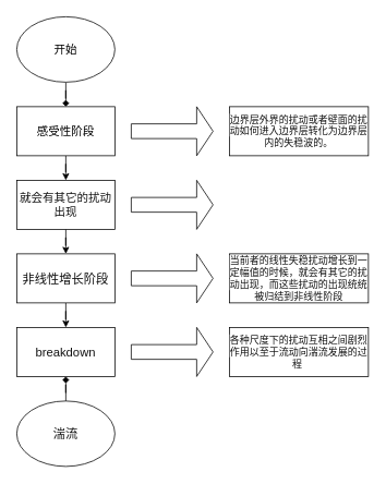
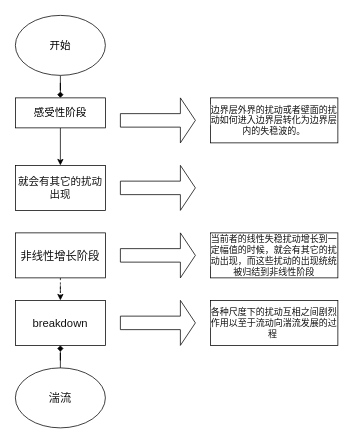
  <mxCell id="0" />
  <mxCell id="1" parent="0" />
  <mxCell id="2" value="" style="edgeStyle=orthogonalEdgeStyle;rounded=0;orthogonalLoop=1;jettySize=auto;html=1;endArrow=diamond;" edge="1" parent="1" source="3" target="5"><mxGeometry relative="1" as="geometry" /></mxCell>
  <mxCell id="3" value="&lt;font style=&quot;font-size: 14px&quot;&gt;开始&lt;/font&gt;" style="ellipse;whiteSpace=wrap;html=1;" vertex="1" parent="1"><mxGeometry x="20" y="20" width="120" height="80" as="geometry" /></mxCell>
  <mxCell id="4" value="" style="edgeStyle=orthogonalEdgeStyle;rounded=0;orthogonalLoop=1;jettySize=auto;html=1;" edge="1" parent="1" source="5" target="9"><mxGeometry relative="1" as="geometry" /></mxCell>
- <mxCell id="5" value="&lt;font style=&quot;font-size: 14px&quot;&gt;感受性阶段&lt;/font&gt;" style="rounded=0;whiteSpace=wrap;html=1;" vertex="1" parent="1"><mxGeometry x="20" y="130" width="120" height="60" as="geometry" /></mxCell>
+ <mxCell id="5" value="&lt;font style=&quot;font-size: 14px&quot;&gt;感受性阶段&lt;/font&gt;" style="rounded=0;whiteSpace=wrap;html=1;" vertex="1" parent="1"><mxGeometry x="20" y="130" width="120" height="40" as="geometry" /></mxCell>
  <mxCell id="6" value="" style="shape=singleArrow;whiteSpace=wrap;html=1;" vertex="1" parent="1"><mxGeometry x="160" y="130" width="100" height="60" as="geometry" /></mxCell>
  <mxCell id="7" value="&lt;span style=&quot;color: rgb(18 , 18 , 18) ; background-color: rgb(255 , 255 , 255)&quot;&gt;&lt;font style=&quot;font-size: 12px&quot;&gt;边界层外界的扰动或者壁面的扰动如何进入边界层转化为边界层内的失稳波的。&lt;/font&gt;&lt;/span&gt;" style="rounded=0;whiteSpace=wrap;html=1;" vertex="1" parent="1"><mxGeometry x="280" y="130" width="170" height="60" as="geometry" /></mxCell>
- <mxCell id="8" value="" style="edgeStyle=orthogonalEdgeStyle;rounded=0;orthogonalLoop=1;jettySize=auto;html=1;" edge="1" parent="1" source="9" target="12"><mxGeometry relative="1" as="geometry" /></mxCell>
  <mxCell id="9" value="&lt;span style=&quot;color: rgb(18 , 18 , 18) ; background-color: rgb(255 , 255 , 255)&quot;&gt;&lt;font style=&quot;font-size: 14px&quot;&gt;就会有其它的扰动出现&lt;/font&gt;&lt;/span&gt;" style="whiteSpace=wrap;html=1;rounded=0;" vertex="1" parent="1"><mxGeometry x="20" y="220" width="120" height="60" as="geometry" /></mxCell>
  <mxCell id="10" value="" style="shape=singleArrow;whiteSpace=wrap;html=1;" vertex="1" parent="1"><mxGeometry x="160" y="220" width="100" height="60" as="geometry" /></mxCell>
- <mxCell id="11" value="" style="edgeStyle=orthogonalEdgeStyle;rounded=0;orthogonalLoop=1;jettySize=auto;html=1;" edge="1" parent="1" source="12" target="15"><mxGeometry relative="1" as="geometry" /></mxCell>
+ <mxCell id="11" value="" style="edgeStyle=orthogonalEdgeStyle;rounded=0;orthogonalLoop=1;jettySize=auto;html=1;dashed=1;" edge="1" parent="1" source="12" target="15"><mxGeometry relative="1" as="geometry" /></mxCell>
  <mxCell id="12" value="&lt;span style=&quot;color: rgb(18 , 18 , 18) ; font-family: , &amp;#34;blinkmacsystemfont&amp;#34; , &amp;#34;helvetica neue&amp;#34; , &amp;#34;pingfang sc&amp;#34; , &amp;#34;microsoft yahei&amp;#34; , &amp;#34;source han sans sc&amp;#34; , &amp;#34;noto sans cjk sc&amp;#34; , &amp;#34;wenquanyi micro hei&amp;#34; , sans-serif ; font-size: 15px ; background-color: rgb(255 , 255 , 255)&quot;&gt;非线性增长阶段&lt;/span&gt;" style="rounded=0;whiteSpace=wrap;html=1;" vertex="1" parent="1"><mxGeometry x="20" y="310" width="120" height="60" as="geometry" /></mxCell>
  <mxCell id="13" value="" style="shape=singleArrow;whiteSpace=wrap;html=1;" vertex="1" parent="1"><mxGeometry x="160" y="310" width="100" height="60" as="geometry" /></mxCell>
  <mxCell id="14" value="&lt;span style=&quot;color: rgb(18 , 18 , 18) ; background-color: rgb(255 , 255 , 255)&quot;&gt;&lt;font style=&quot;font-size: 12px&quot;&gt;当前者的线性失稳扰动增长到一定幅值的时候，就会有其它的扰动出现，而这些扰动的出现统统被归结到非线性阶段&lt;/font&gt;&lt;/span&gt;" style="rounded=0;whiteSpace=wrap;html=1;" vertex="1" parent="1"><mxGeometry x="280" y="310" width="170" height="60" as="geometry" /></mxCell>
  <mxCell id="15" value="&lt;span style=&quot;color: rgb(18 , 18 , 18) ; font-family: , &amp;#34;blinkmacsystemfont&amp;#34; , &amp;#34;helvetica neue&amp;#34; , &amp;#34;pingfang sc&amp;#34; , &amp;#34;microsoft yahei&amp;#34; , &amp;#34;source han sans sc&amp;#34; , &amp;#34;noto sans cjk sc&amp;#34; , &amp;#34;wenquanyi micro hei&amp;#34; , sans-serif ; font-size: 15px ; background-color: rgb(255 , 255 , 255)&quot;&gt;breakdown&lt;/span&gt;" style="rounded=0;whiteSpace=wrap;html=1;" vertex="1" parent="1"><mxGeometry x="20" y="400" width="120" height="60" as="geometry" /></mxCell>
  <mxCell id="16" value="" style="shape=singleArrow;whiteSpace=wrap;html=1;" vertex="1" parent="1"><mxGeometry x="160" y="400" width="100" height="60" as="geometry" /></mxCell>
  <mxCell id="17" value="&lt;span style=&quot;color: rgb(18 , 18 , 18) ; background-color: rgb(255 , 255 , 255)&quot;&gt;&lt;font style=&quot;font-size: 12px&quot;&gt;各种尺度下的扰动互相之间剧烈作用以至于流动向湍流发展的过程&amp;nbsp;&lt;/font&gt;&lt;/span&gt;" style="rounded=0;whiteSpace=wrap;html=1;" vertex="1" parent="1"><mxGeometry x="280" y="400" width="170" height="60" as="geometry" /></mxCell>
  <mxCell id="18" value="" style="edgeStyle=orthogonalEdgeStyle;rounded=0;orthogonalLoop=1;jettySize=auto;html=1;endArrow=diamond;" edge="1" parent="1" source="19" target="15"><mxGeometry relative="1" as="geometry" /></mxCell>
  <mxCell id="19" value="&lt;span style=&quot;color: rgb(18 , 18 , 18) ; font-family: , &amp;#34;blinkmacsystemfont&amp;#34; , &amp;#34;helvetica neue&amp;#34; , &amp;#34;pingfang sc&amp;#34; , &amp;#34;microsoft yahei&amp;#34; , &amp;#34;source han sans sc&amp;#34; , &amp;#34;noto sans cjk sc&amp;#34; , &amp;#34;wenquanyi micro hei&amp;#34; , sans-serif ; font-size: 15px ; background-color: rgb(255 , 255 , 255)&quot;&gt;湍流&lt;/span&gt;" style="ellipse;whiteSpace=wrap;html=1;" vertex="1" parent="1"><mxGeometry x="20" y="490" width="120" height="80" as="geometry" /></mxCell>
